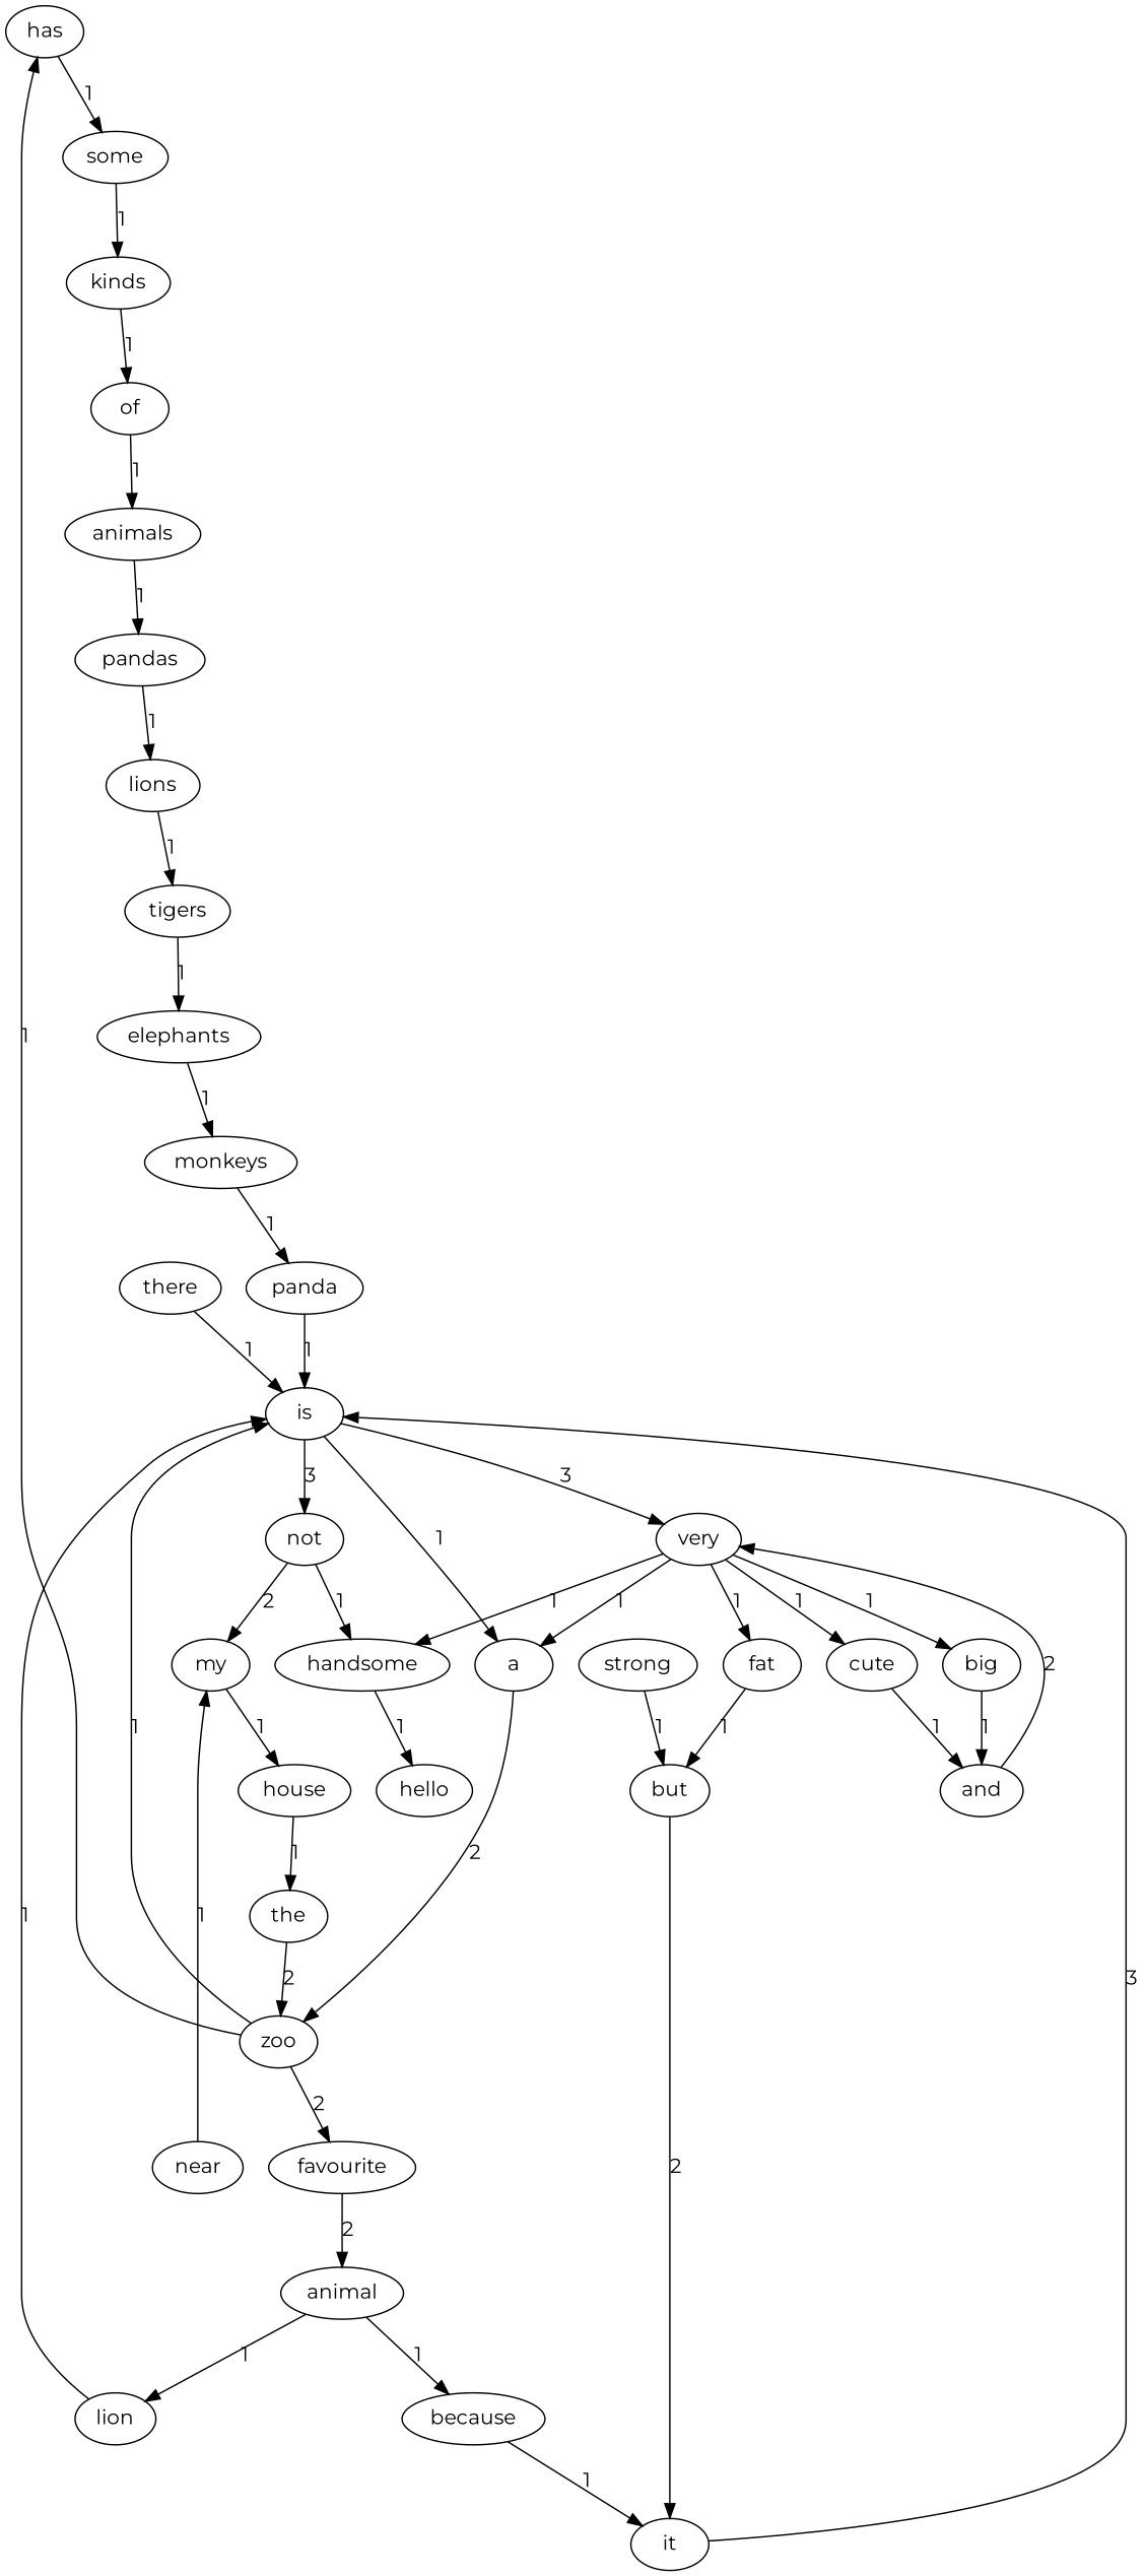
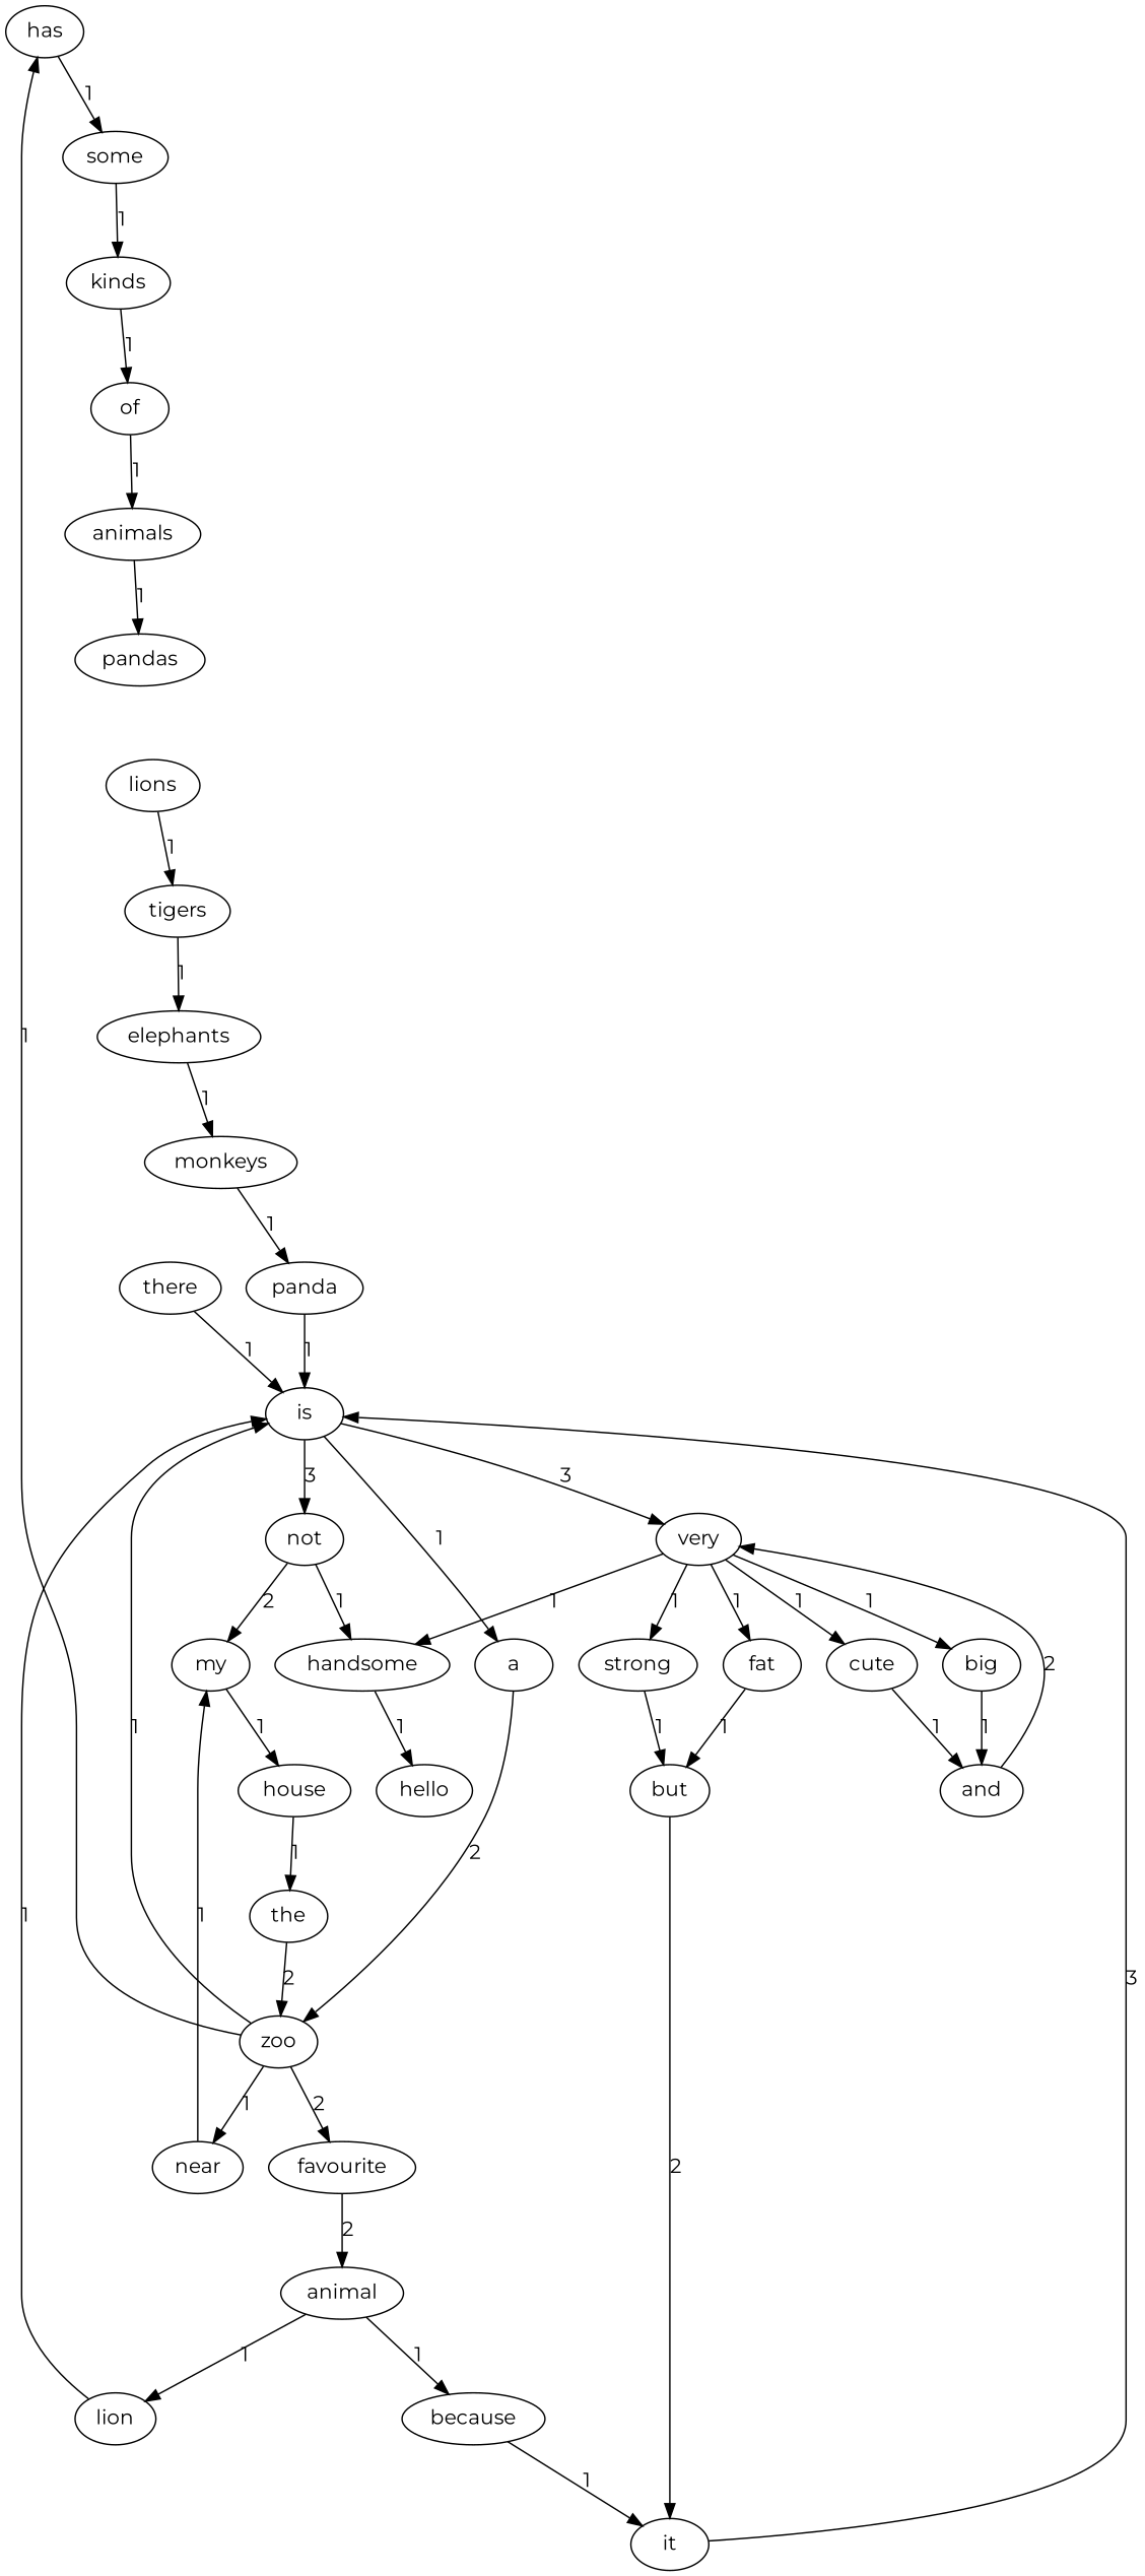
  digraph {
    fontname=Montserrat
    node [fontname=Montserrat]
    edge [fontname=Montserrat]
    has
    some
    kinds
    of
    animals
    pandas
    not
    my
    handsome
    very
    strong
    fat
    cute
    big
    house
    but
    hello
    and
    the
    favourite
    animal
    lions
    tigers
    it
    is
    a
    zoo
    because
    near
    lion
    panda
    monkeys
    there
    elephants
    has -> some [label=1]
    some -> kinds [label=1]
    kinds -> of [label=1]
    of -> animals [label=1]
    animals -> pandas [label=1]
-   pandas -> lions [label=1]
    not -> my [label=2]
    not -> handsome [label=1]
    my -> house [label=1]
    handsome -> hello [label=1]
    very -> handsome [label=1]
-   very -> a [label=1]
+   very -> strong [label=1]
    very -> fat [label=1]
    very -> cute [label=1]
    very -> big [label=1]
    strong -> but [label=1]
    fat -> but [label=1]
    cute -> and [label=1]
    big -> and [label=1]
    house -> the [label=1]
    but -> it [label=2]
    and -> very [label=2]
    the -> zoo [label=2]
    favourite -> animal [label=2]
    animal -> because [label=1]
    animal -> lion [label=1]
    lions -> tigers [label=1]
    tigers -> elephants [label=1]
    it -> is [label=3]
    is -> not [label=3]
    is -> very [label=3]
    is -> a [label=1]
    a -> zoo [label=2]
    zoo -> has [label=1]
    zoo -> favourite [label=2]
    zoo -> is [label=1]
+   zoo -> near [label=1]
    because -> it [label=1]
    near -> my [label=1]
    lion -> is [label=1]
    panda -> is [label=1]
    monkeys -> panda [label=1]
    there -> is [label=1]
    elephants -> monkeys [label=1]
  }
